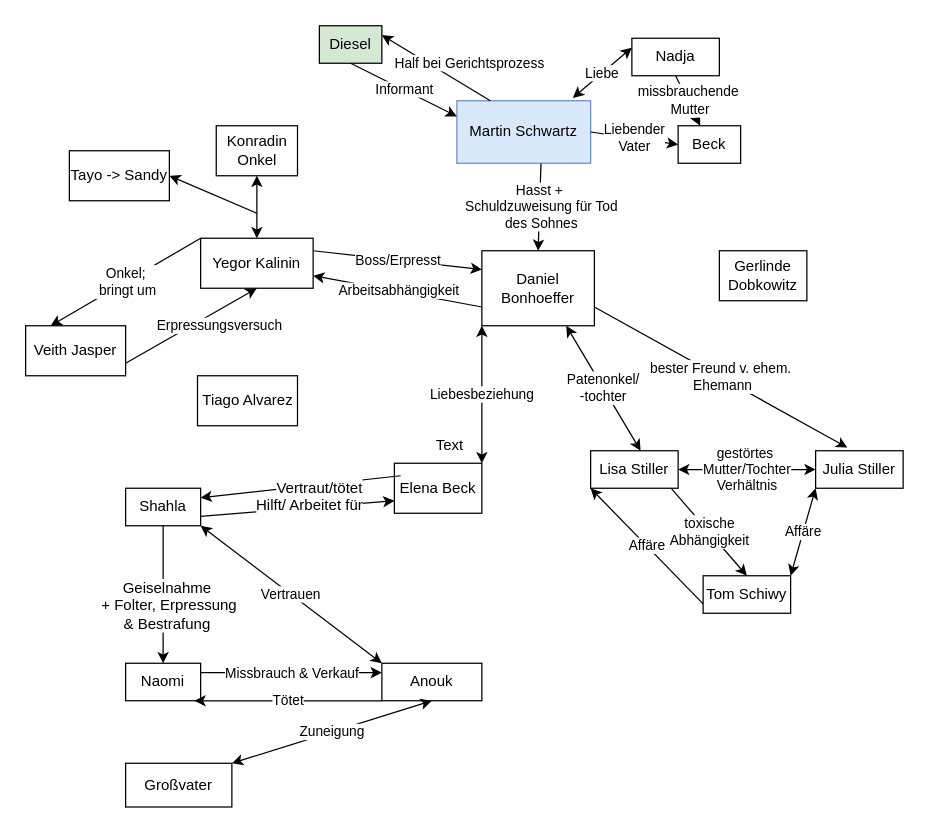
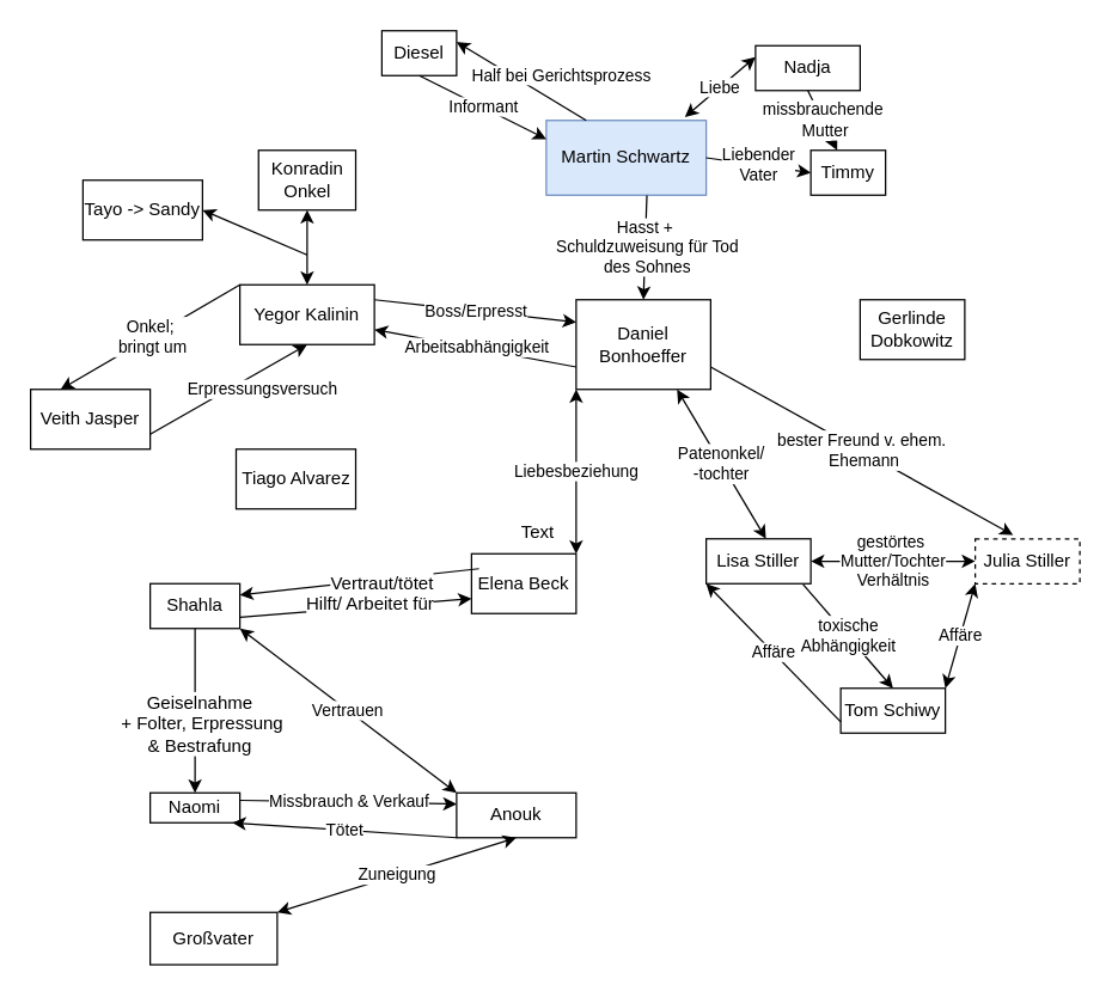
  <mxCell id="0" />
  <mxCell id="1" parent="0" />
  <mxCell id="2" value="Martin Schwartz" parent="1" vertex="1" style="rounded=0;whiteSpace=wrap;html=1;fillColor=#dae8fc;strokeColor=#6c8ebf;"><mxGeometry as="geometry" height="50" width="107" y="80" x="365" /></mxCell>
  <mxCell id="3" value="Daniel Bonhoeffer" parent="1" vertex="1" style="rounded=0;whiteSpace=wrap;html=1;"><mxGeometry as="geometry" height="60" width="90" y="200" x="385" /></mxCell>
  <mxCell id="4" value="Yegor Kalinin" parent="1" vertex="1" style="rounded=0;whiteSpace=wrap;html=1;"><mxGeometry as="geometry" height="40" width="90" y="190" x="160" /></mxCell>
  <mxCell id="5" value="Veith Jasper" parent="1" vertex="1" style="rounded=0;whiteSpace=wrap;html=1;"><mxGeometry as="geometry" height="40" width="80" y="260" x="20" /></mxCell>
  <mxCell id="6" value="Shahla" parent="1" vertex="1" style="rounded=0;whiteSpace=wrap;html=1;"><mxGeometry as="geometry" height="30" width="60" y="390" x="100" /></mxCell>
  <mxCell id="7" value="Gerlinde Dobkowitz" parent="1" vertex="1" style="rounded=0;whiteSpace=wrap;html=1;"><mxGeometry as="geometry" height="40" width="70" y="200" x="575" /></mxCell>
  <mxCell id="8" value="Elena Beck" parent="1" vertex="1" style="rounded=0;whiteSpace=wrap;html=1;"><mxGeometry as="geometry" height="40" width="70" y="370" x="315" /></mxCell>
  <mxCell id="9" value="Anouk" parent="1" vertex="1" style="rounded=0;whiteSpace=wrap;html=1;"><mxGeometry as="geometry" height="30" width="80" y="530" x="305" /></mxCell>
- <mxCell id="10" value="Beck" parent="1" vertex="1" style="rounded=0;whiteSpace=wrap;html=1;"><mxGeometry as="geometry" height="30" width="50" y="100" x="542" /></mxCell>
- <mxCell id="11" value="Naomi" parent="1" vertex="1" style="rounded=0;whiteSpace=wrap;html=1;"><mxGeometry as="geometry" height="30" width="60" y="530" x="100" /></mxCell>
+ <mxCell id="10" value="Timmy" parent="1" vertex="1" style="rounded=0;whiteSpace=wrap;html=1;"><mxGeometry as="geometry" height="30" width="50" y="100" x="542" /></mxCell>
+ <mxCell id="11" value="Naomi" parent="1" vertex="1" style="rounded=0;whiteSpace=wrap;html=1;"><mxGeometry x="100" y="530" as="geometry" height="20" width="60" /></mxCell>
  <mxCell id="12" value="Konradin Onkel" parent="1" vertex="1" style="rounded=0;whiteSpace=wrap;html=1;"><mxGeometry as="geometry" height="40" width="65" y="100" x="172.5" /></mxCell>
- <mxCell id="13" value="Diesel" parent="1" vertex="1" style="rounded=0;whiteSpace=wrap;html=1;fillColor=#d5e8d4;"><mxGeometry as="geometry" height="30" width="50" y="20" x="255" /></mxCell>
+ <mxCell id="13" value="Diesel" parent="1" vertex="1" style="rounded=0;whiteSpace=wrap;html=1;"><mxGeometry as="geometry" height="30" width="50" y="20" x="255" /></mxCell>
  <mxCell id="14" value="Nadja" parent="1" vertex="1" style="rounded=0;whiteSpace=wrap;html=1;"><mxGeometry as="geometry" height="30" width="70" y="30" x="505" /></mxCell>
  <mxCell id="15" value="Tayo -&amp;gt; Sandy" parent="1" vertex="1" style="rounded=0;whiteSpace=wrap;html=1;"><mxGeometry as="geometry" height="40" width="80" y="120" x="55" /></mxCell>
  <mxCell id="16" value="Tiago Alvarez" parent="1" vertex="1" style="rounded=0;whiteSpace=wrap;html=1;"><mxGeometry as="geometry" height="40" width="80" y="300" x="157.5" /></mxCell>
  <mxCell id="17" value="Tom Schiwy" parent="1" vertex="1" style="rounded=0;whiteSpace=wrap;html=1;"><mxGeometry as="geometry" height="30" width="70" y="460" x="562" /></mxCell>
  <mxCell id="18" value="Lisa Stiller" parent="1" vertex="1" style="rounded=0;whiteSpace=wrap;html=1;"><mxGeometry as="geometry" height="30" width="70" y="360" x="472" /></mxCell>
- <mxCell id="19" value="Julia Stiller" parent="1" vertex="1" style="rounded=0;whiteSpace=wrap;html=1;"><mxGeometry as="geometry" height="30" width="70" y="360" x="652" /></mxCell>
+ <mxCell id="19" value="Julia Stiller" parent="1" vertex="1" style="rounded=0;whiteSpace=wrap;html=1;dashed=1;"><mxGeometry as="geometry" height="30" width="70" y="360" x="652" /></mxCell>
  <mxCell id="20" value="missbrauchende&lt;br&gt;&amp;nbsp;Mutter" parent="1" style="endArrow=classic;html=1;exitX=0.5;exitY=1;exitDx=0;exitDy=0;" edge="1" target="10" source="14"><mxGeometry as="geometry" height="50" width="50" relative="1"><mxPoint as="sourcePoint" y="70" x="535" /><mxPoint as="targetPoint" y="90" x="550" /></mxGeometry></mxCell>
  <mxCell id="21" value="Großvater" parent="1" vertex="1" style="rounded=0;whiteSpace=wrap;html=1;"><mxGeometry as="geometry" height="35" width="85" y="610" x="100" /></mxCell>
  <mxCell id="22" value="Liebender&lt;br&gt;Vater" parent="1" style="endArrow=classic;html=1;exitX=1;exitY=0.5;exitDx=0;exitDy=0;entryX=0;entryY=0.5;entryDx=0;entryDy=0;" edge="1" target="10" source="2"><mxGeometry as="geometry" height="50" width="50" relative="1"><mxPoint as="sourcePoint" y="150" x="475" /><mxPoint as="targetPoint" y="100" x="525" /></mxGeometry></mxCell>
  <mxCell id="23" value="" parent="1" style="endArrow=classic;html=1;exitX=0.5;exitY=1;exitDx=0;exitDy=0;entryX=0.5;entryY=0;entryDx=0;entryDy=0;" edge="1" target="11" source="6"><mxGeometry as="geometry" height="50" width="50" relative="1"><mxPoint as="sourcePoint" y="620" x="100" /><mxPoint as="targetPoint" y="570" x="150" /><Array as="points" /></mxGeometry></mxCell>
  <mxCell id="24" value="Geiselnahme&lt;br&gt;&amp;nbsp;+ Folter, Erpressung&lt;br&gt;&amp;amp; Bestrafung " parent="23" vertex="1" style="text;html=1;align=center;verticalAlign=middle;resizable=0;points=[];labelBackgroundColor=#ffffff;" connectable="0"><mxGeometry as="geometry" y="2" x="0.153" relative="1"><mxPoint as="offset" /></mxGeometry></mxCell>
  <mxCell id="25" value="" parent="1" style="endArrow=classic;startArrow=classic;html=1;entryX=0.5;entryY=1;entryDx=0;entryDy=0;exitX=0.5;exitY=0;exitDx=0;exitDy=0;" edge="1" target="12" source="4"><mxGeometry as="geometry" height="50" width="50" relative="1"><mxPoint as="sourcePoint" y="190" x="175" /><mxPoint as="targetPoint" y="140" x="225" /></mxGeometry></mxCell>
  <mxCell id="26" value="" parent="1" style="endArrow=classic;html=1;entryX=1;entryY=0.5;entryDx=0;entryDy=0;" edge="1" target="15"><mxGeometry as="geometry" height="50" width="50" relative="1"><mxPoint as="sourcePoint" y="170" x="205" /><mxPoint as="targetPoint" y="140" x="185" /></mxGeometry></mxCell>
  <mxCell id="27" value="gestörtes&amp;nbsp;&lt;br&gt;Mutter/Tochter&lt;br&gt;Verhältnis" parent="1" style="endArrow=classic;startArrow=classic;html=1;exitX=1;exitY=0.5;exitDx=0;exitDy=0;entryX=0;entryY=0.5;entryDx=0;entryDy=0;" edge="1" target="19" source="18"><mxGeometry as="geometry" height="50" width="50" relative="1"><mxPoint as="sourcePoint" y="380" x="572" /><mxPoint as="targetPoint" y="330" x="622" /></mxGeometry></mxCell>
  <mxCell id="28" value="Affäre" parent="1" style="endArrow=classic;startArrow=classic;html=1;entryX=0;entryY=1;entryDx=0;entryDy=0;exitX=1;exitY=0;exitDx=0;exitDy=0;" edge="1" target="19" source="17"><mxGeometry as="geometry" height="50" width="50" relative="1"><mxPoint as="sourcePoint" y="450" x="652" /><mxPoint as="targetPoint" y="400" x="702" /></mxGeometry></mxCell>
  <mxCell id="29" value="Patenonkel/&lt;br&gt;-tochter" parent="1" style="endArrow=classic;startArrow=classic;html=1;entryX=0.75;entryY=1;entryDx=0;entryDy=0;exitX=0.571;exitY=0;exitDx=0;exitDy=0;exitPerimeter=0;" edge="1" target="3" source="18"><mxGeometry as="geometry" height="50" width="50" relative="1"><mxPoint as="sourcePoint" y="340" x="405" /><mxPoint as="targetPoint" y="290" x="455" /></mxGeometry></mxCell>
  <mxCell id="30" value="Liebesbeziehung" parent="1" style="endArrow=classic;startArrow=classic;html=1;entryX=0;entryY=1;entryDx=0;entryDy=0;exitX=1;exitY=0;exitDx=0;exitDy=0;" edge="1" target="3" source="8"><mxGeometry as="geometry" height="50" width="50" relative="1"><mxPoint as="sourcePoint" y="410" x="295" /><mxPoint as="targetPoint" y="360" x="345" /></mxGeometry></mxCell>
  <mxCell id="31" value="" parent="1" style="endArrow=classic;html=1;exitX=1;exitY=0.75;exitDx=0;exitDy=0;entryX=0;entryY=0.75;entryDx=0;entryDy=0;" edge="1" target="8" source="6"><mxGeometry as="geometry" height="50" width="50" relative="1"><mxPoint as="sourcePoint" y="430" x="210" /><mxPoint as="targetPoint" y="380" x="260" /></mxGeometry></mxCell>
  <mxCell id="32" value="Hilft/ Arbeitet für" parent="31" vertex="1" style="text;html=1;align=center;verticalAlign=middle;resizable=0;points=[];labelBackgroundColor=#ffffff;" connectable="0"><mxGeometry as="geometry" y="2" x="0.121" relative="1"><mxPoint as="offset" /></mxGeometry></mxCell>
  <mxCell id="33" value="" parent="1" style="endArrow=classic;html=1;entryX=1;entryY=0.25;entryDx=0;entryDy=0;" edge="1" target="6"><mxGeometry as="geometry" height="50" width="50" relative="1"><mxPoint as="sourcePoint" y="380" x="320" /><mxPoint as="targetPoint" y="350" x="270" /></mxGeometry></mxCell>
  <mxCell id="34" value="Vertraut/tötet" parent="33" vertex="1" style="text;html=1;align=center;verticalAlign=middle;resizable=0;points=[];labelBackgroundColor=#ffffff;" connectable="0"><mxGeometry as="geometry" y="2" x="-0.175" relative="1"><mxPoint as="offset" /></mxGeometry></mxCell>
  <mxCell id="35" value="Zuneigung" parent="1" style="endArrow=classic;startArrow=classic;html=1;exitX=1;exitY=0;exitDx=0;exitDy=0;entryX=0.5;entryY=1;entryDx=0;entryDy=0;" edge="1" target="9" source="21"><mxGeometry as="geometry" height="50" width="50" relative="1"><mxPoint as="sourcePoint" y="630" x="215" /><mxPoint as="targetPoint" y="580" x="265" /></mxGeometry></mxCell>
  <mxCell id="36" value="Vertrauen" parent="1" style="endArrow=classic;startArrow=classic;html=1;exitX=1;exitY=1;exitDx=0;exitDy=0;entryX=0;entryY=0;entryDx=0;entryDy=0;" edge="1" target="9" source="6"><mxGeometry as="geometry" height="50" width="50" relative="1"><mxPoint as="sourcePoint" y="490" x="245" /><mxPoint as="targetPoint" y="490" x="275" /></mxGeometry></mxCell>
  <mxCell id="37" value="Missbrauch &amp;amp; Verkauf" parent="1" style="endArrow=classic;html=1;exitX=1;exitY=0.25;exitDx=0;exitDy=0;entryX=0;entryY=0.25;entryDx=0;entryDy=0;" edge="1" target="9" source="11"><mxGeometry as="geometry" height="50" width="50" relative="1"><mxPoint as="sourcePoint" y="590" x="195" /><mxPoint as="targetPoint" y="540" x="245" /></mxGeometry></mxCell>
  <mxCell id="38" value="Tötet" parent="1" style="endArrow=classic;html=1;exitX=0;exitY=1;exitDx=0;exitDy=0;entryX=0.917;entryY=1;entryDx=0;entryDy=0;entryPerimeter=0;" edge="1" target="11" source="9"><mxGeometry as="geometry" height="50" width="50" relative="1"><mxPoint as="sourcePoint" y="560" x="165" /><mxPoint as="targetPoint" y="560" x="165" /></mxGeometry></mxCell>
  <mxCell id="39" value="Liebe" parent="1" style="endArrow=classic;startArrow=classic;html=1;entryX=0;entryY=0.25;entryDx=0;entryDy=0;exitX=0.867;exitY=-0.045;exitDx=0;exitDy=0;exitPerimeter=0;" edge="1" target="14" source="2"><mxGeometry as="geometry" height="50" width="50" relative="1"><mxPoint as="sourcePoint" y="70" x="445" /><mxPoint as="targetPoint" y="20" x="495" /></mxGeometry></mxCell>
  <mxCell id="40" value="Informant" parent="1" style="endArrow=classic;html=1;exitX=0.5;exitY=1;exitDx=0;exitDy=0;entryX=0;entryY=0.25;entryDx=0;entryDy=0;" edge="1" target="2" source="13"><mxGeometry as="geometry" height="50" width="50" relative="1"><mxPoint as="sourcePoint" y="120" x="285" /><mxPoint as="targetPoint" y="70" x="335" /></mxGeometry></mxCell>
  <mxCell id="41" value="Half bei Gerichtsprozess" parent="1" style="endArrow=classic;html=1;entryX=1;entryY=0.25;entryDx=0;entryDy=0;exitX=0.25;exitY=0;exitDx=0;exitDy=0;" edge="1" target="13" source="2"><mxGeometry as="geometry" height="50" width="50" y="-17" x="-0.411" relative="1"><mxPoint as="sourcePoint" y="80" x="375" /><mxPoint as="targetPoint" y="30" x="425" /><mxPoint as="offset" /></mxGeometry></mxCell>
  <mxCell id="42" value="Hasst +&lt;br&gt;&amp;nbsp;Schuldzuweisung für Tod&lt;br&gt;&amp;nbsp;des Sohnes&lt;br&gt;" parent="1" style="endArrow=classic;html=1;entryX=0.5;entryY=0;entryDx=0;entryDy=0;exitX=0.629;exitY=1.003;exitDx=0;exitDy=0;exitPerimeter=0;" edge="1" target="3" source="2"><mxGeometry as="geometry" height="50" width="50" relative="1"><mxPoint as="sourcePoint" y="190" x="415" /><mxPoint as="targetPoint" y="140" x="465" /></mxGeometry></mxCell>
  <mxCell id="43" value="Erpressungsversuch" parent="1" style="endArrow=classic;html=1;exitX=1;exitY=0.75;exitDx=0;exitDy=0;entryX=0.5;entryY=1;entryDx=0;entryDy=0;" edge="1" target="4" source="5"><mxGeometry as="geometry" height="50" width="50" y="-11" x="0.323" relative="1"><mxPoint as="sourcePoint" y="280" x="145" /><mxPoint as="targetPoint" y="230" x="195" /><mxPoint as="offset" /></mxGeometry></mxCell>
  <mxCell id="44" value="Onkel;&lt;br&gt;&amp;nbsp;bringt um" parent="1" style="endArrow=classic;html=1;entryX=0.25;entryY=0;entryDx=0;entryDy=0;exitX=0;exitY=0;exitDx=0;exitDy=0;" edge="1" target="5" source="4"><mxGeometry as="geometry" height="50" width="50" relative="1"><mxPoint as="sourcePoint" y="200" x="85" /><mxPoint as="targetPoint" y="190" x="85" /></mxGeometry></mxCell>
  <mxCell id="45" value="bester Freund v. ehem.&lt;br&gt;&amp;nbsp;Ehemann" parent="1" style="endArrow=classic;html=1;exitX=1;exitY=0.75;exitDx=0;exitDy=0;entryX=0.363;entryY=-0.083;entryDx=0;entryDy=0;entryPerimeter=0;" edge="1" target="19" source="3"><mxGeometry as="geometry" height="50" width="50" relative="1"><mxPoint as="sourcePoint" y="310" x="575" /><mxPoint as="targetPoint" y="260" x="625" /></mxGeometry></mxCell>
  <mxCell id="46" value="Boss/Erpresst" parent="1" style="endArrow=classic;html=1;exitX=1;exitY=0.25;exitDx=0;exitDy=0;entryX=0;entryY=0.25;entryDx=0;entryDy=0;" edge="1" target="3" source="4"><mxGeometry as="geometry" height="50" width="50" relative="1"><mxPoint as="sourcePoint" y="260" x="275" /><mxPoint as="targetPoint" y="210" x="325" /></mxGeometry></mxCell>
  <mxCell id="47" value="&amp;nbsp;Arbeitsabhängigkeit" parent="1" style="endArrow=classic;html=1;entryX=1;entryY=0.75;entryDx=0;entryDy=0;exitX=0;exitY=0.75;exitDx=0;exitDy=0;" edge="1" target="4" source="3"><mxGeometry as="geometry" height="50" width="50" relative="1"><mxPoint as="sourcePoint" y="290" x="305" /><mxPoint as="targetPoint" y="240" x="355" /></mxGeometry></mxCell>
  <mxCell id="48" value="toxische&lt;br&gt;Abhängigkeit" parent="1" style="endArrow=classic;html=1;entryX=0.5;entryY=0;entryDx=0;entryDy=0;exitX=0.926;exitY=1.015;exitDx=0;exitDy=0;exitPerimeter=0;" edge="1" target="17" source="18"><mxGeometry as="geometry" height="50" width="50" relative="1"><mxPoint as="sourcePoint" y="470" x="455" /><mxPoint as="targetPoint" y="420" x="505" /></mxGeometry></mxCell>
  <mxCell id="49" value="Affäre" parent="1" style="endArrow=classic;html=1;entryX=0;entryY=1;entryDx=0;entryDy=0;exitX=0;exitY=0.75;exitDx=0;exitDy=0;" edge="1" target="18" source="17"><mxGeometry as="geometry" height="50" width="50" relative="1"><mxPoint as="sourcePoint" y="440" x="455" /><mxPoint as="targetPoint" y="390" x="505" /></mxGeometry></mxCell>
  <mxCell id="50" value="Text" parent="1" vertex="1" style="text;html=1;align=center;verticalAlign=middle;resizable=0;points=[];autosize=1;"><mxGeometry as="geometry" height="20" width="40" y="346" x="339" /></mxCell>
